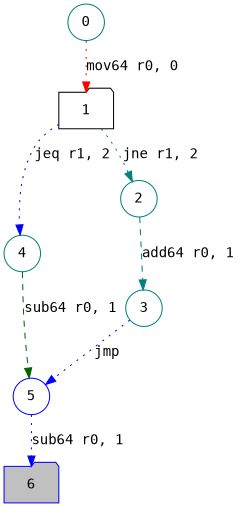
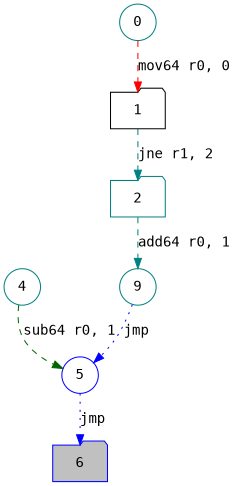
  digraph {
    node [color=teal fontname=monospace shape=circle]
    edge [color=blue fontname=monospace style=dotted]
    1 [color=black shape=folder]
    4
-   2
+   2 [shape=folder]
    0
    5 [color=blue]
-   3
+   3 [label=9]
    6 [color=blue fillcolor=grey shape=folder style="rounded,filled"]
-   1 -> 4 [label="jeq r1, 2"]
-   1 -> 2 [color=teal label="jne r1, 2"]
+   1 -> 2 [color=teal label="jne r1, 2" style=dashed]
    4 -> 5 [color=darkgreen label="sub64 r0, 1" style=dashed]
    2 -> 3 [color=teal label="add64 r0, 1" style=dashed]
-   0 -> 1 [color=red label="mov64 r0, 0"]
-   5 -> 6 [label="sub64 r0, 1"]
+   0 -> 1 [color=red label="mov64 r0, 0" style=dashed]
+   5 -> 6 [label=jmp]
    3 -> 5 [label=jmp]
  }
